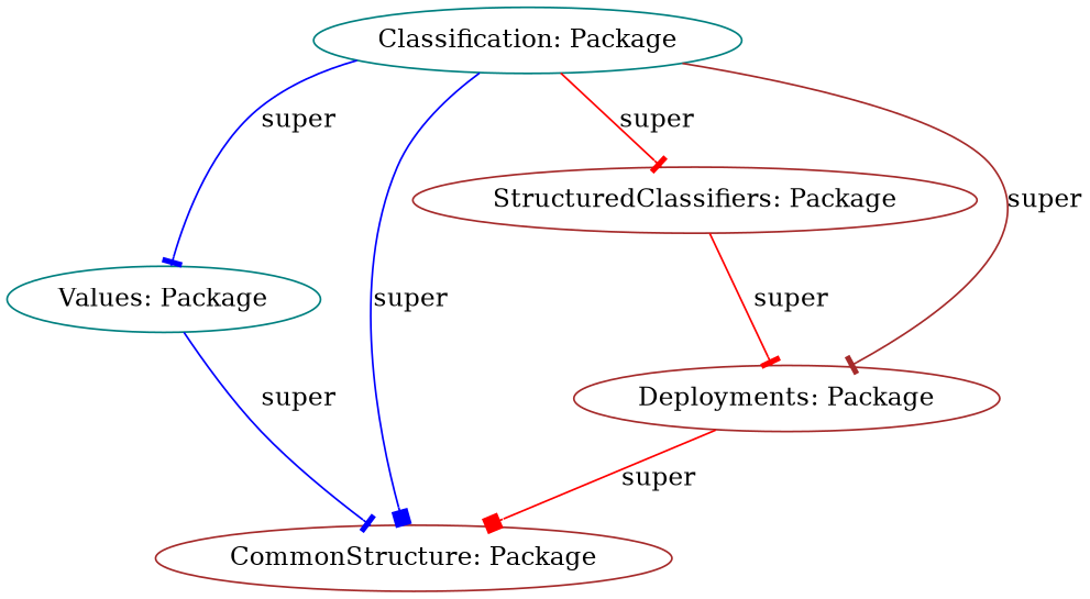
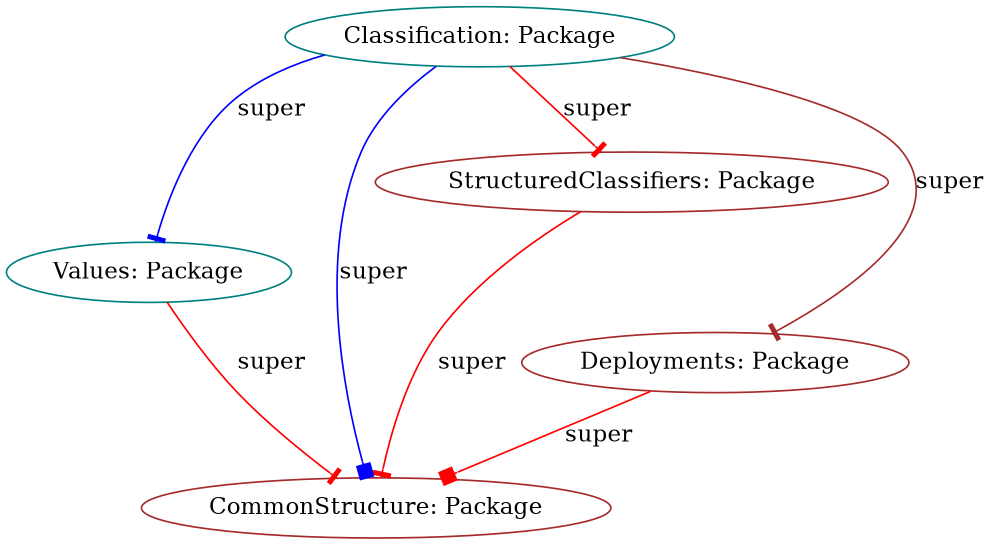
  digraph {
    node [color=brown fillcolor=white style=solid]
    edge [arrowhead=tee color=blue style=solid]
    n1 [color=teal label="Values: Package"]
    n2 [label="CommonStructure: Package"]
    n3 [label="StructuredClassifiers: Package"]
    n4 [label="Deployments: Package"]
    n5 [color=teal label="Classification: Package"]
    subgraph sub_1 {
      shape=box
      style=filled
    }
-   n1 -> n2 [label=super]
-   n3 -> n4 [color=red label=super]
+   n1 -> n2 [color=red label=super]
+   n3 -> n2 [color=red label=super]
    n4 -> n2 [arrowhead=box color=red label=super]
    n5 -> n1 [label=super]
    n5 -> n2 [arrowhead=box label=super]
    n5 -> n3 [color=red label=super]
    n5 -> n4 [color=brown label=super]
  }
